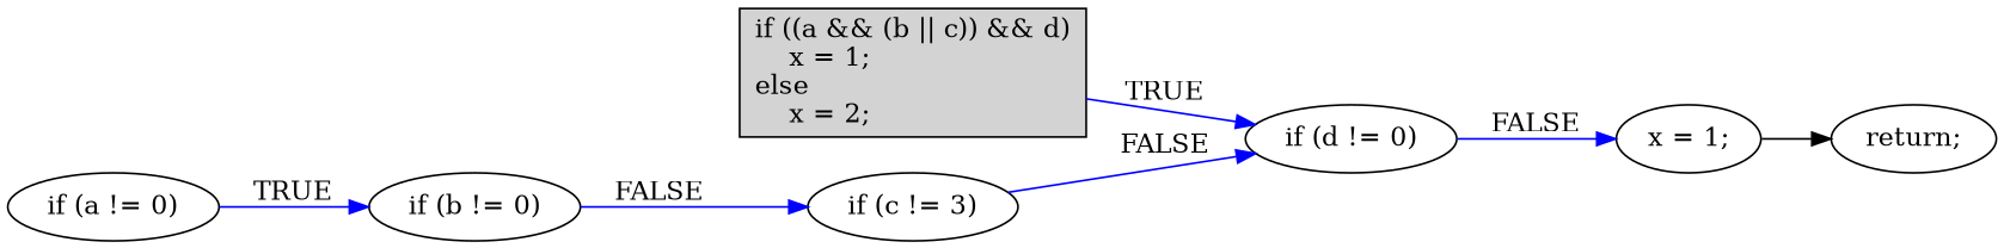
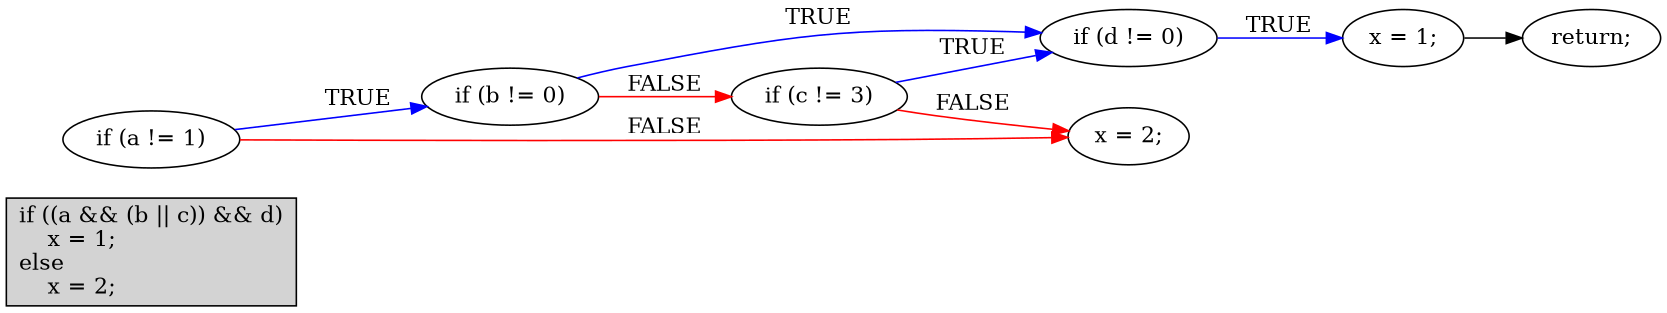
  digraph {
    rankdir=LR
    edge [color=blue]
    n1 [label="if ((a && (b \|\| c)) && d)\l\ \ \ \ x = 1;\lelse\l\ \ \ \ x = 2;\l" shape=record style=filled]
-   n2 [label="if (a != 0)"]
+   n2 [label="if (a != 1)"]
    n3 [label="if (b != 0)"]
+   n4 [label="x = 2;"]
    n5 [label="if (c != 3)"]
    n6 [label="if (d != 0)"]
    n7 [label="x = 1;"]
    n8 [label="return;"]
    n2 -> n3 [label=TRUE]
-   n3 -> n5 [label=FALSE]
-   n1 -> n6 [label=TRUE]
-   n5 -> n6 [label=FALSE]
-   n6 -> n7 [label=FALSE]
+   n2 -> n4 [color=red label=FALSE]
+   n3 -> n5 [color=red label=FALSE]
+   n3 -> n6 [label=TRUE]
+   n5 -> n4 [color=red label=FALSE]
+   n5 -> n6 [label=TRUE]
+   n6 -> n7 [label=TRUE]
    n7 -> n8 [color=black]
  }
